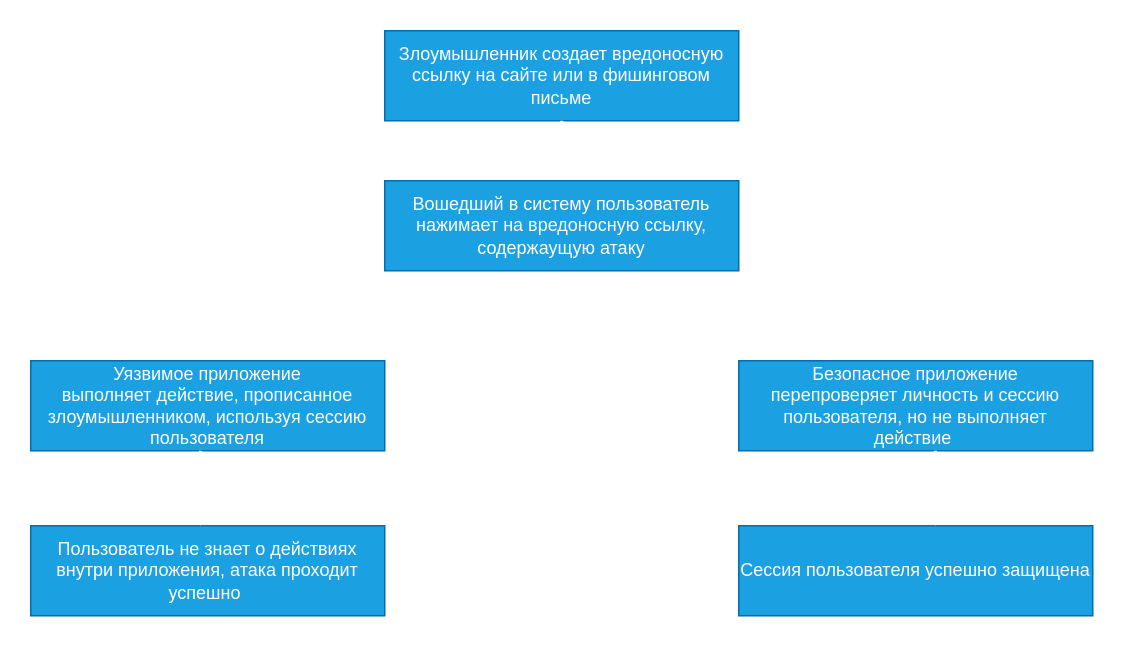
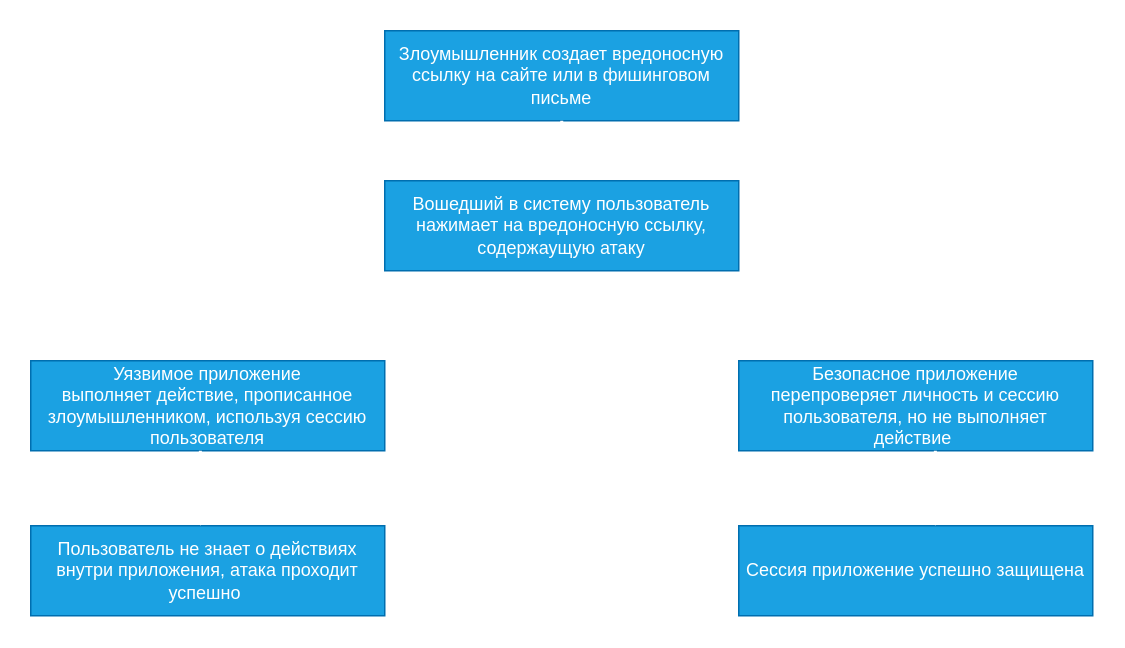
  <mxCell id="0" />
  <mxCell id="1" parent="0" />
  <mxCell id="2" value="Злоумышленник создает вредоносную ссылку на сайте или в фишинговом письме" style="rounded=0;whiteSpace=wrap;fillColor=#1ba1e2;fontColor=#ffffff;strokeColor=#006EAF;" parent="1" vertex="1"><mxGeometry x="256" y="20" width="236" height="60" as="geometry" /></mxCell>
  <mxCell id="3" value="" style="endArrow=classic;endSize=8;startSize=8;jumpSize=7;strokeWidth=2;entryX=0.5;entryY=0;entryDx=0;entryDy=0;strokeColor=#FFFFFF;fillColor=#dae8fc;" parent="1" edge="1"><mxGeometry width="50" height="50" relative="1" as="geometry"><mxPoint x="374" y="80" as="sourcePoint" /><mxPoint x="373.93" y="120" as="targetPoint" /></mxGeometry></mxCell>
  <mxCell id="4" value="Вошедший в систему пользователь нажимает на вредоносную ссылку, содержаущую атаку" style="rounded=0;whiteSpace=wrap;fillColor=#1ba1e2;fontColor=#ffffff;strokeColor=#006EAF;" parent="1" vertex="1"><mxGeometry x="256" y="120" width="236" height="60" as="geometry" /></mxCell>
  <mxCell id="5" value="Уязвимое приложение&#10;выполняет действие, прописанное злоумышленником, используя сессию пользователя" style="rounded=0;whiteSpace=wrap;fillColor=#1ba1e2;fontColor=#ffffff;strokeColor=#006EAF;fontStyle=0" parent="1" vertex="1"><mxGeometry x="20" y="240" width="236" height="60" as="geometry" /></mxCell>
  <mxCell id="6" value="" style="endArrow=classic;endSize=8;startSize=8;jumpSize=7;strokeWidth=2;strokeColor=#FFFFFF;fillColor=#dae8fc;entryX=0.475;entryY=-0.058;entryDx=0;entryDy=0;entryPerimeter=0;" parent="1" edge="1" target="5"><mxGeometry width="50" height="50" relative="1" as="geometry"><mxPoint x="253" y="150" as="sourcePoint" /><mxPoint x="133" y="230" as="targetPoint" /><Array as="points"><mxPoint x="133" y="150" /></Array></mxGeometry></mxCell>
  <mxCell id="7" value="" style="endArrow=classic;endSize=8;startSize=8;jumpSize=7;strokeWidth=2;strokeColor=#FFFFFF;fillColor=#dae8fc;entryX=0.559;entryY=-0.042;entryDx=0;entryDy=0;entryPerimeter=0;" parent="1" edge="1" target="8"><mxGeometry width="50" height="50" relative="1" as="geometry"><mxPoint x="493" y="150" as="sourcePoint" /><mxPoint x="623" y="230" as="targetPoint" /><Array as="points"><mxPoint x="623" y="150" /></Array></mxGeometry></mxCell>
  <mxCell id="8" value="Безопасное приложение&#10;перепроверяет личность и сессию пользователя, но не выполняет действие " style="rounded=0;whiteSpace=wrap;fillColor=#1ba1e2;fontColor=#ffffff;strokeColor=#006EAF;" vertex="1" parent="1"><mxGeometry x="492" y="240" width="236" height="60" as="geometry" /></mxCell>
  <mxCell id="9" value="Пользователь не знает о действиях внутри приложения, атака проходит успешно " style="rounded=0;whiteSpace=wrap;fillColor=#1ba1e2;fontColor=#ffffff;strokeColor=#006EAF;fontStyle=0" vertex="1" parent="1"><mxGeometry x="20" y="350" width="236" height="60" as="geometry" /></mxCell>
- <mxCell id="10" value="Сессия пользователя успешно защищена" style="rounded=0;whiteSpace=wrap;fillColor=#1ba1e2;fontColor=#ffffff;strokeColor=#006EAF;fontStyle=0" vertex="1" parent="1"><mxGeometry x="492" y="350" width="236" height="60" as="geometry" /></mxCell>
+ <mxCell id="10" value="Сессия приложение успешно защищена" style="rounded=0;whiteSpace=wrap;fillColor=#1ba1e2;fontColor=#ffffff;strokeColor=#006EAF;fontStyle=0" vertex="1" parent="1"><mxGeometry x="492" y="350" width="236" height="60" as="geometry" /></mxCell>
  <mxCell id="11" value="" style="endArrow=classic;endSize=8;startSize=8;jumpSize=7;strokeWidth=2;entryX=0.479;entryY=0;entryDx=0;entryDy=0;strokeColor=#FFFFFF;fillColor=#dae8fc;entryPerimeter=0;" edge="1" parent="1" target="9"><mxGeometry width="50" height="50" relative="1" as="geometry"><mxPoint x="133.07" y="300" as="sourcePoint" /><mxPoint x="133" y="340" as="targetPoint" /></mxGeometry></mxCell>
  <mxCell id="12" value="" style="endArrow=classic;endSize=8;startSize=8;jumpSize=7;strokeWidth=2;entryX=0.555;entryY=0;entryDx=0;entryDy=0;strokeColor=#FFFFFF;fillColor=#dae8fc;entryPerimeter=0;" edge="1" parent="1" target="10"><mxGeometry width="50" height="50" relative="1" as="geometry"><mxPoint x="623.07" y="300" as="sourcePoint" /><mxPoint x="623" y="340" as="targetPoint" /></mxGeometry></mxCell>
